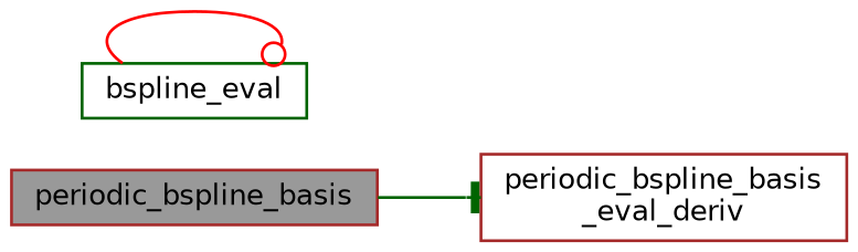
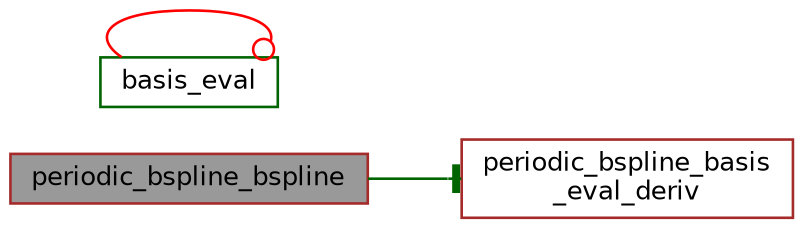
  digraph {
    rankdir=LR
    node [color=brown fillcolor=white fontname=Helvetica fontsize=10 shape=box style=filled]
    edge [fontname=Helvetica fontsize=10 labelfontname=Helvetica labelfontsize=10 style=solid]
-   n1 [fillcolor=grey60 fontcolor=black height=0.2 label=periodic_bspline_basis width=0.4]
+   n1 [fillcolor=grey60 fontcolor=black height=0.2 label=periodic_bspline_bspline width=0.4]
    n2 [height=0.2 label="periodic_bspline_basis\l_eval_deriv" width=0.4]
-   n3 [color=darkgreen height=0.2 label=bspline_eval width=0.4]
+   n3 [color=darkgreen height=0.2 label=basis_eval width=0.4]
    n1 -> n2 [arrowhead=tee color=darkgreen]
    n3 -> n3 [arrowhead=odot color=red]
  }
